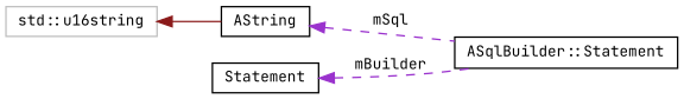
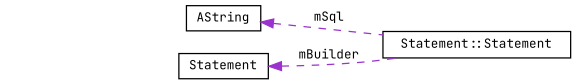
  digraph {
    fontname="JetBrains Mono"
    rankdir=LR
    node [color=black fillcolor=white fontname="JetBrains Mono" fontsize=10 shape=record style=filled]
    edge [color=darkorchid3 dir=back fontname="JetBrains Mono" fontsize=10 labelfontname=Helvetica labelfontsize=10 style=dashed]
-   n1 [height=0.2 label="ASqlBuilder::Statement" width=0.4]
+   n1 [height=0.2 label="Statement::Statement" width=0.4]
    n2 [height=0.2 label=AString width=0.4]
-   n3 [color=grey75 height=0.2 label="std::u16string" width=0.4]
    n4 [height=0.2 label=Statement width=0.4]
    n2 -> n1 [label=" mSql"]
-   n3 -> n2 [color=firebrick4 style=solid]
    n4 -> n1 [label=" mBuilder"]
  }
